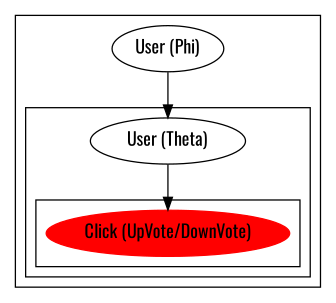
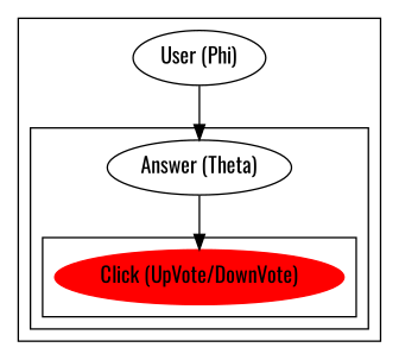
  digraph {
    compound=true
    fontname=Oswald
    node [fontname=Oswald]
    edge [fontname=Oswald]
    n1 [color=red label="Click (UpVote/DownVote)" style=filled]
-   n2 [label="User (Theta)"]
+   n2 [label="Answer (Theta)"]
    n3 [label="User (Phi)"]
    subgraph cluster_1 {
      n3
      subgraph cluster_2 {
        n2
        subgraph cluster_3 {
          n1
        }
      }
    }
    n2 -> n1
    n3 -> n2
  }
